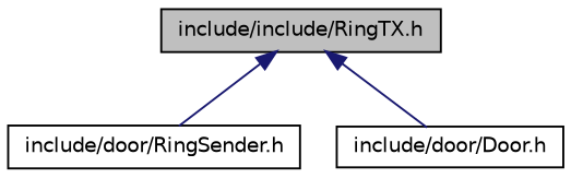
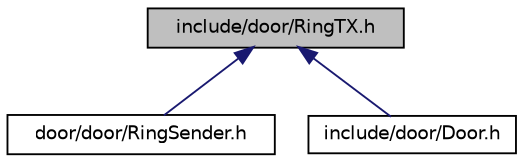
  digraph {
    node [color=black fillcolor=white fontname=Helvetica fontsize=10 shape=record style=filled]
    edge [color=midnightblue dir=back fontname=Helvetica fontsize=10 labelfontname=Helvetica labelfontsize=10 style=solid]
-   n1 [fillcolor=grey75 fontcolor=black height=0.2 label="include/include/RingTX.h" width=0.4]
-   n2 [height=0.2 label="include/door/RingSender.h" width=0.4]
+   n1 [fillcolor=grey75 fontcolor=black height=0.2 label="include/door/RingTX.h" width=0.4]
+   n2 [height=0.2 label="door/door/RingSender.h" width=0.4]
    n3 [height=0.2 label="include/door/Door.h" width=0.4]
    n1 -> n2
    n1 -> n3
  }
